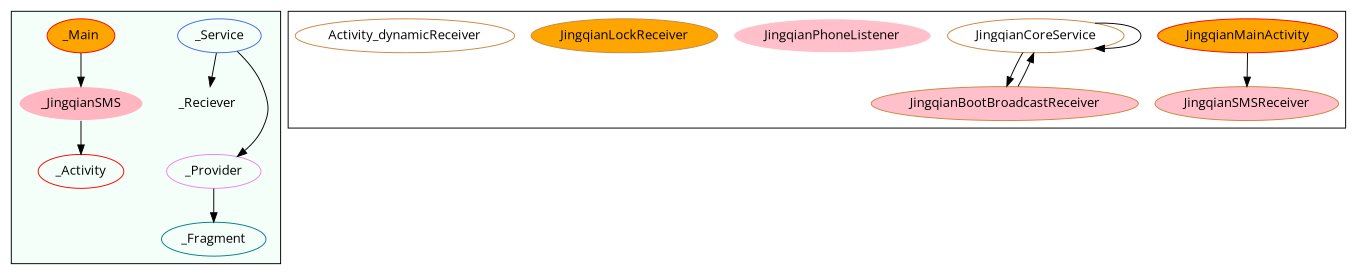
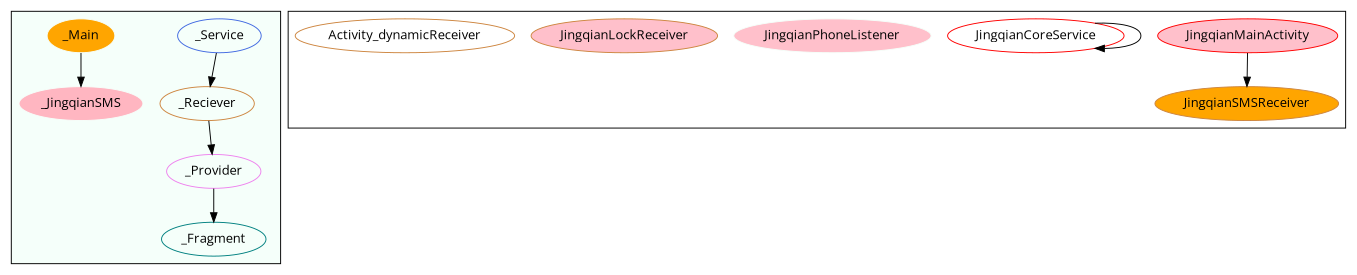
  digraph {
    fontname="Open Sans"
    node [color=peru fontname="Open Sans"]
    edge [fontname="Open Sans"]
-   _Activity [color=red]
    _Service [color=royalblue]
-   _Reciever [color=mintcream]
+   _Reciever
    _Provider [color=violet]
    _Fragment [color=teal]
-   _Main [color=red fillcolor=orange style=filled]
+   _Main [color=mintcream fillcolor=orange style=filled]
    n7 [color=mintcream fillcolor=lightpink label=_JingqianSMS style=filled]
-   JingqianMainActivity [color=red fillcolor=orange style=filled]
-   JingqianCoreService
-   JingqianBootBroadcastReceiver [fillcolor=pink style=filled]
-   JingqianSMSReceiver [fillcolor=pink style=filled]
+   JingqianMainActivity [color=red fillcolor=pink style=filled]
+   JingqianCoreService [color=red]
+   JingqianSMSReceiver [fillcolor=orange style=filled]
    JingqianPhoneListener [color=mintcream fillcolor=pink style=filled]
-   JingqianLockReceiver [fillcolor=orange style=filled]
+   JingqianLockReceiver [fillcolor=pink style=filled]
    n14 [label=Activity_dynamicReceiver]
    subgraph cluster_1 {
      bgcolor=mintcream
-     _Activity
      _Service
      _Reciever
      _Provider
      _Fragment
      _Main
      n7
    }
    subgraph cluster_2 {
      JingqianMainActivity
      JingqianCoreService
-     JingqianBootBroadcastReceiver
      JingqianSMSReceiver
      JingqianPhoneListener
      JingqianLockReceiver
      n14
    }
    _Service -> _Reciever
-   _Service -> _Provider
+   _Reciever -> _Provider
    _Provider -> _Fragment
    _Main -> n7
-   n7 -> _Activity
    JingqianMainActivity -> JingqianSMSReceiver
    JingqianCoreService -> JingqianCoreService
-   JingqianCoreService -> JingqianBootBroadcastReceiver
-   JingqianBootBroadcastReceiver -> JingqianCoreService
  }
